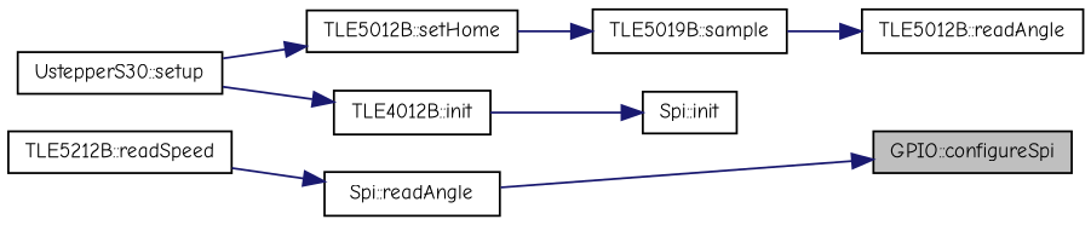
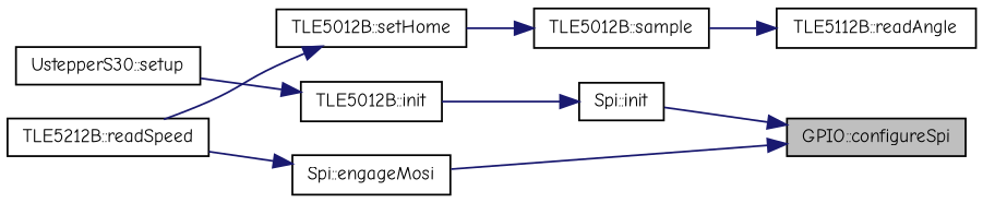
  digraph {
    fontname="Comic Neue"
    rankdir=RL
    node [color=black fillcolor=white fontname="Comic Neue" fontsize=10 shape=record style=filled]
    edge [color=midnightblue dir=back fontname="Comic Neue" fontsize=10 labelfontname=Helvetica labelfontsize=10 style=solid]
    n1 [fillcolor=grey75 fontcolor=black height=0.2 label="GPIO::configureSpi" width=0.4]
-   n2 [height=0.2 label="Spi::readAngle" width=0.4]
+   n2 [height=0.2 label="Spi::engageMosi" width=0.4]
    n3 [height=0.2 label="Spi::init" width=0.4]
    n4 [height=0.2 label="TLE5212B::readSpeed" width=0.4]
-   n5 [height=0.2 label="TLE4012B::init" width=0.4]
-   n6 [height=0.2 label="TLE5012B::readAngle" width=0.4]
-   n7 [height=0.2 label="TLE5019B::sample" width=0.4]
+   n5 [height=0.2 label="TLE5012B::init" width=0.4]
+   n6 [height=0.2 label="TLE5112B::readAngle" width=0.4]
+   n7 [height=0.2 label="TLE5012B::sample" width=0.4]
    n8 [height=0.2 label="TLE5012B::setHome" width=0.4]
    n9 [height=0.2 label="UstepperS30::setup" width=0.4]
    n1 -> n2
+   n1 -> n3
    n2 -> n4
    n3 -> n5
    n5 -> n9
    n6 -> n7
    n7 -> n8
-   n8 -> n9
+   n8 -> n4
  }
